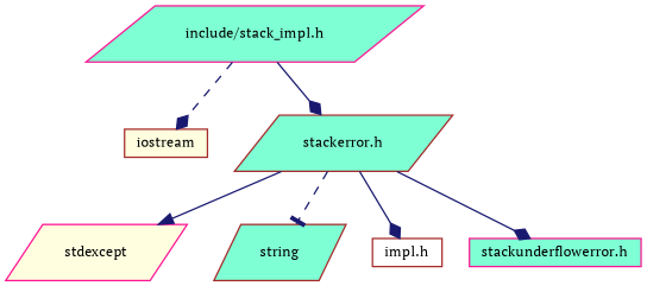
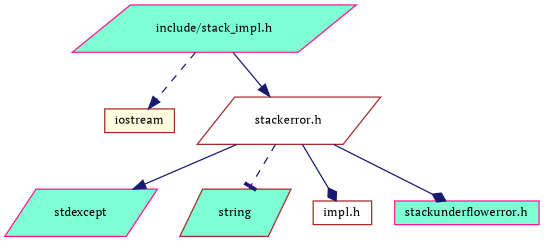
  digraph {
    fontname="PT Serif"
    node [color=brown fillcolor=aquamarine fontname="PT Serif" fontsize=10 shape=parallelogram style=filled]
    edge [arrowhead=diamond color=midnightblue fontname="PT Serif" fontsize=10 labelfontname=Helvetica labelfontsize=10 style=solid]
    n1 [color=deeppink fontcolor=black height=0.2 label="include/stack_impl.h" width=0.4]
    n2 [fillcolor=lightyellow height=0.2 label=iostream shape=box width=0.4]
-   n3 [height=0.2 label="stackerror.h" width=0.4]
-   n4 [color=deeppink fillcolor=lightyellow height=0.2 label=stdexcept width=0.4]
+   n3 [fillcolor=white height=0.2 label="stackerror.h" width=0.4]
+   n4 [color=deeppink height=0.2 label=stdexcept width=0.4]
    n5 [height=0.2 label=string width=0.4]
    n6 [fillcolor=white height=0.2 label="impl.h" shape=box width=0.4]
    n7 [color=deeppink height=0.2 label="stackunderflowerror.h" shape=box width=0.4]
-   n1 -> n2 [style=dashed]
-   n1 -> n3
+   n1 -> n2 [arrowhead=normal style=dashed]
+   n1 -> n3 [arrowhead=normal]
    n3 -> n4 [arrowhead=normal]
    n3 -> n5 [arrowhead=tee style=dashed]
    n3 -> n6
    n3 -> n7
  }
